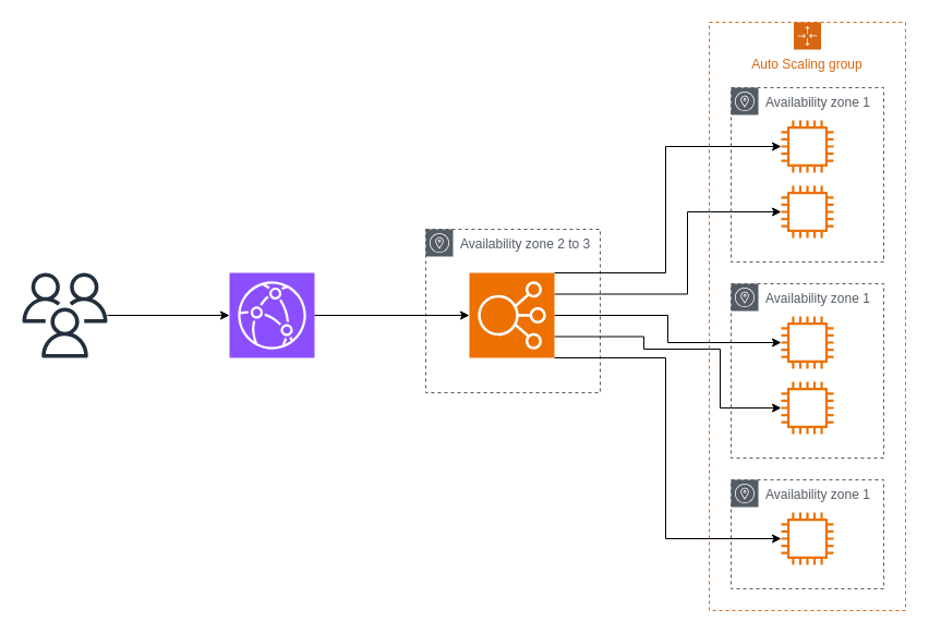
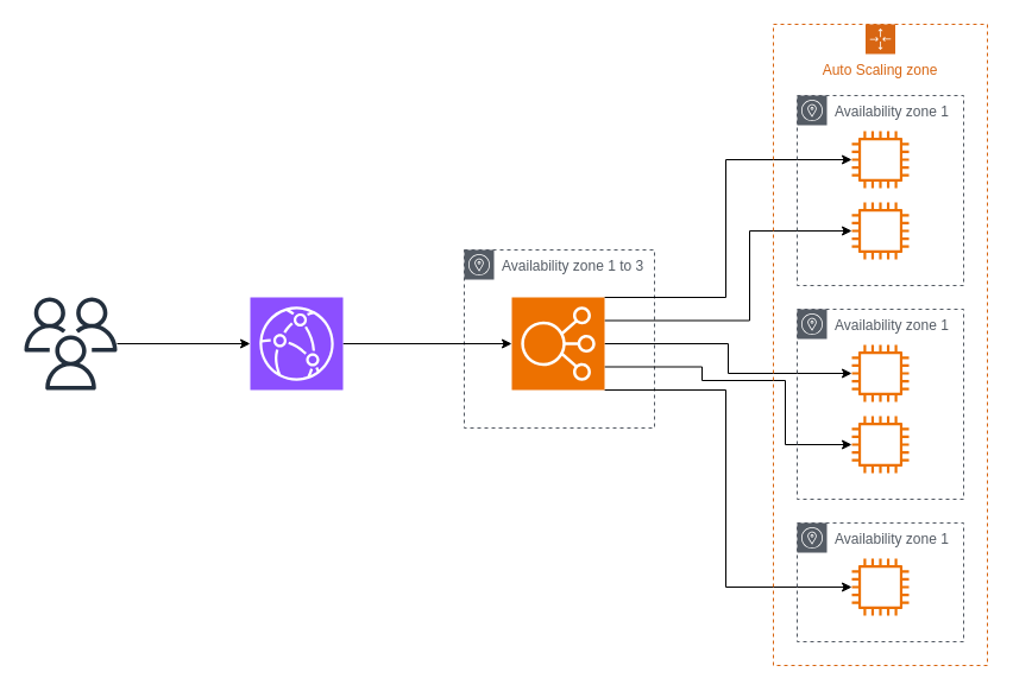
  <mxCell id="0" />
  <mxCell id="1" parent="0" />
- <mxCell id="2" value="Availability zone 2 to 3" style="sketch=0;outlineConnect=0;gradientColor=none;html=1;whiteSpace=wrap;fontSize=12;fontStyle=0;shape=mxgraph.aws4.group;grIcon=mxgraph.aws4.group_availability_zone;strokeColor=#545B64;fillColor=none;verticalAlign=top;align=left;spacingLeft=30;fontColor=#545B64;dashed=1;" vertex="1" parent="1"><mxGeometry x="390" y="210" width="160" height="150" as="geometry" /></mxCell>
+ <mxCell id="2" value="Availability zone 1 to 3" style="sketch=0;outlineConnect=0;gradientColor=none;html=1;whiteSpace=wrap;fontSize=12;fontStyle=0;shape=mxgraph.aws4.group;grIcon=mxgraph.aws4.group_availability_zone;strokeColor=#545B64;fillColor=none;verticalAlign=top;align=left;spacingLeft=30;fontColor=#545B64;dashed=1;" vertex="1" parent="1"><mxGeometry x="390" y="210" width="160" height="150" as="geometry" /></mxCell>
  <mxCell id="3" style="edgeStyle=orthogonalEdgeStyle;rounded=0;orthogonalLoop=1;jettySize=auto;html=1;" edge="1" parent="1" source="4" target="6"><mxGeometry relative="1" as="geometry" /></mxCell>
  <mxCell id="4" value="" style="sketch=0;outlineConnect=0;fontColor=#232F3E;gradientColor=none;fillColor=#232F3D;strokeColor=none;dashed=0;verticalLabelPosition=bottom;verticalAlign=top;align=center;html=1;fontSize=12;fontStyle=0;aspect=fixed;pointerEvents=1;shape=mxgraph.aws4.users;" vertex="1" parent="1"><mxGeometry x="20" y="250" width="78" height="78" as="geometry" /></mxCell>
  <mxCell id="5" style="edgeStyle=orthogonalEdgeStyle;rounded=0;orthogonalLoop=1;jettySize=auto;html=1;" edge="1" parent="1" source="6" target="12"><mxGeometry relative="1" as="geometry" /></mxCell>
  <mxCell id="6" value="" style="sketch=0;points=[[0,0,0],[0.25,0,0],[0.5,0,0],[0.75,0,0],[1,0,0],[0,1,0],[0.25,1,0],[0.5,1,0],[0.75,1,0],[1,1,0],[0,0.25,0],[0,0.5,0],[0,0.75,0],[1,0.25,0],[1,0.5,0],[1,0.75,0]];outlineConnect=0;fontColor=#232F3E;fillColor=#8C4FFF;strokeColor=#ffffff;dashed=0;verticalLabelPosition=bottom;verticalAlign=top;align=center;html=1;fontSize=12;fontStyle=0;aspect=fixed;shape=mxgraph.aws4.resourceIcon;resIcon=mxgraph.aws4.cloudfront;" vertex="1" parent="1"><mxGeometry x="210" y="250" width="78" height="78" as="geometry" /></mxCell>
  <mxCell id="7" style="edgeStyle=orthogonalEdgeStyle;rounded=0;orthogonalLoop=1;jettySize=auto;html=1;exitX=1;exitY=0;exitDx=0;exitDy=0;exitPerimeter=0;" edge="1" parent="1" source="12" target="15"><mxGeometry relative="1" as="geometry"><Array as="points"><mxPoint x="610" y="250" /><mxPoint x="610" y="134" /></Array></mxGeometry></mxCell>
  <mxCell id="8" style="edgeStyle=orthogonalEdgeStyle;rounded=0;orthogonalLoop=1;jettySize=auto;html=1;exitX=1;exitY=0.25;exitDx=0;exitDy=0;exitPerimeter=0;" edge="1" parent="1" source="12" target="16"><mxGeometry relative="1" as="geometry"><Array as="points"><mxPoint x="630" y="270" /><mxPoint x="630" y="194" /></Array></mxGeometry></mxCell>
  <mxCell id="9" style="edgeStyle=orthogonalEdgeStyle;rounded=0;orthogonalLoop=1;jettySize=auto;html=1;exitX=1;exitY=0.5;exitDx=0;exitDy=0;exitPerimeter=0;" edge="1" parent="1" source="12" target="18"><mxGeometry relative="1" as="geometry" /></mxCell>
  <mxCell id="10" style="edgeStyle=orthogonalEdgeStyle;rounded=0;orthogonalLoop=1;jettySize=auto;html=1;exitX=1;exitY=1;exitDx=0;exitDy=0;exitPerimeter=0;" edge="1" parent="1" source="12" target="21"><mxGeometry relative="1" as="geometry"><Array as="points"><mxPoint x="610" y="328" /><mxPoint x="610" y="494" /></Array></mxGeometry></mxCell>
  <mxCell id="11" style="edgeStyle=orthogonalEdgeStyle;rounded=0;orthogonalLoop=1;jettySize=auto;html=1;exitX=1;exitY=0.75;exitDx=0;exitDy=0;exitPerimeter=0;" edge="1" parent="1" source="12" target="19"><mxGeometry relative="1" as="geometry"><Array as="points"><mxPoint x="590" y="309" /><mxPoint x="590" y="320" /><mxPoint x="660" y="320" /><mxPoint x="660" y="374" /></Array></mxGeometry></mxCell>
  <mxCell id="12" value="" style="sketch=0;points=[[0,0,0],[0.25,0,0],[0.5,0,0],[0.75,0,0],[1,0,0],[0,1,0],[0.25,1,0],[0.5,1,0],[0.75,1,0],[1,1,0],[0,0.25,0],[0,0.5,0],[0,0.75,0],[1,0.25,0],[1,0.5,0],[1,0.75,0]];outlineConnect=0;fontColor=#232F3E;fillColor=#ED7100;strokeColor=#ffffff;dashed=0;verticalLabelPosition=bottom;verticalAlign=top;align=center;html=1;fontSize=12;fontStyle=0;aspect=fixed;shape=mxgraph.aws4.resourceIcon;resIcon=mxgraph.aws4.elastic_load_balancing;" vertex="1" parent="1"><mxGeometry x="430" y="250" width="78" height="78" as="geometry" /></mxCell>
- <mxCell id="13" value="Auto Scaling group" style="points=[[0,0],[0.25,0],[0.5,0],[0.75,0],[1,0],[1,0.25],[1,0.5],[1,0.75],[1,1],[0.75,1],[0.5,1],[0.25,1],[0,1],[0,0.75],[0,0.5],[0,0.25]];outlineConnect=0;gradientColor=none;html=1;whiteSpace=wrap;fontSize=12;fontStyle=0;container=1;pointerEvents=0;collapsible=0;recursiveResize=0;shape=mxgraph.aws4.groupCenter;grIcon=mxgraph.aws4.group_auto_scaling_group;grStroke=1;strokeColor=#D86613;fillColor=none;verticalAlign=top;align=center;fontColor=#D86613;dashed=1;spacingTop=25;" vertex="1" parent="1"><mxGeometry x="650" y="20" width="180" height="540" as="geometry" /></mxCell>
+ <mxCell id="13" value="Auto Scaling zone" style="points=[[0,0],[0.25,0],[0.5,0],[0.75,0],[1,0],[1,0.25],[1,0.5],[1,0.75],[1,1],[0.75,1],[0.5,1],[0.25,1],[0,1],[0,0.75],[0,0.5],[0,0.25]];outlineConnect=0;gradientColor=none;html=1;whiteSpace=wrap;fontSize=12;fontStyle=0;container=1;pointerEvents=0;collapsible=0;recursiveResize=0;shape=mxgraph.aws4.groupCenter;grIcon=mxgraph.aws4.group_auto_scaling_group;grStroke=1;strokeColor=#D86613;fillColor=none;verticalAlign=top;align=center;fontColor=#D86613;dashed=1;spacingTop=25;" vertex="1" parent="1"><mxGeometry x="650" y="20" width="180" height="540" as="geometry" /></mxCell>
  <mxCell id="14" value="Availability zone 1" style="sketch=0;outlineConnect=0;gradientColor=none;html=1;whiteSpace=wrap;fontSize=12;fontStyle=0;shape=mxgraph.aws4.group;grIcon=mxgraph.aws4.group_availability_zone;strokeColor=#545B64;fillColor=none;verticalAlign=top;align=left;spacingLeft=30;fontColor=#545B64;dashed=1;" vertex="1" parent="13"><mxGeometry x="20" y="60" width="140" height="160" as="geometry" /></mxCell>
  <mxCell id="15" value="" style="sketch=0;outlineConnect=0;fontColor=#232F3E;gradientColor=none;fillColor=#ED7100;strokeColor=none;dashed=0;verticalLabelPosition=bottom;verticalAlign=top;align=center;html=1;fontSize=12;fontStyle=0;aspect=fixed;pointerEvents=1;shape=mxgraph.aws4.instance2;" vertex="1" parent="13"><mxGeometry x="66" y="90" width="48" height="48" as="geometry" /></mxCell>
  <mxCell id="16" value="" style="sketch=0;outlineConnect=0;fontColor=#232F3E;gradientColor=none;fillColor=#ED7100;strokeColor=none;dashed=0;verticalLabelPosition=bottom;verticalAlign=top;align=center;html=1;fontSize=12;fontStyle=0;aspect=fixed;pointerEvents=1;shape=mxgraph.aws4.instance2;" vertex="1" parent="13"><mxGeometry x="66" y="150" width="48" height="48" as="geometry" /></mxCell>
  <mxCell id="17" value="Availability zone 1" style="sketch=0;outlineConnect=0;gradientColor=none;html=1;whiteSpace=wrap;fontSize=12;fontStyle=0;shape=mxgraph.aws4.group;grIcon=mxgraph.aws4.group_availability_zone;strokeColor=#545B64;fillColor=none;verticalAlign=top;align=left;spacingLeft=30;fontColor=#545B64;dashed=1;" vertex="1" parent="13"><mxGeometry x="20" y="240" width="140" height="160" as="geometry" /></mxCell>
  <mxCell id="18" value="" style="sketch=0;outlineConnect=0;fontColor=#232F3E;gradientColor=none;fillColor=#ED7100;strokeColor=none;dashed=0;verticalLabelPosition=bottom;verticalAlign=top;align=center;html=1;fontSize=12;fontStyle=0;aspect=fixed;pointerEvents=1;shape=mxgraph.aws4.instance2;" vertex="1" parent="13"><mxGeometry x="66" y="270" width="48" height="48" as="geometry" /></mxCell>
  <mxCell id="19" value="" style="sketch=0;outlineConnect=0;fontColor=#232F3E;gradientColor=none;fillColor=#ED7100;strokeColor=none;dashed=0;verticalLabelPosition=bottom;verticalAlign=top;align=center;html=1;fontSize=12;fontStyle=0;aspect=fixed;pointerEvents=1;shape=mxgraph.aws4.instance2;" vertex="1" parent="13"><mxGeometry x="66" y="330" width="48" height="48" as="geometry" /></mxCell>
  <mxCell id="20" value="Availability zone 1" style="sketch=0;outlineConnect=0;gradientColor=none;html=1;whiteSpace=wrap;fontSize=12;fontStyle=0;shape=mxgraph.aws4.group;grIcon=mxgraph.aws4.group_availability_zone;strokeColor=#545B64;fillColor=none;verticalAlign=top;align=left;spacingLeft=30;fontColor=#545B64;dashed=1;" vertex="1" parent="13"><mxGeometry x="20" y="420" width="140" height="100" as="geometry" /></mxCell>
  <mxCell id="21" value="" style="sketch=0;outlineConnect=0;fontColor=#232F3E;gradientColor=none;fillColor=#ED7100;strokeColor=none;dashed=0;verticalLabelPosition=bottom;verticalAlign=top;align=center;html=1;fontSize=12;fontStyle=0;aspect=fixed;pointerEvents=1;shape=mxgraph.aws4.instance2;" vertex="1" parent="13"><mxGeometry x="66" y="450" width="48" height="48" as="geometry" /></mxCell>
